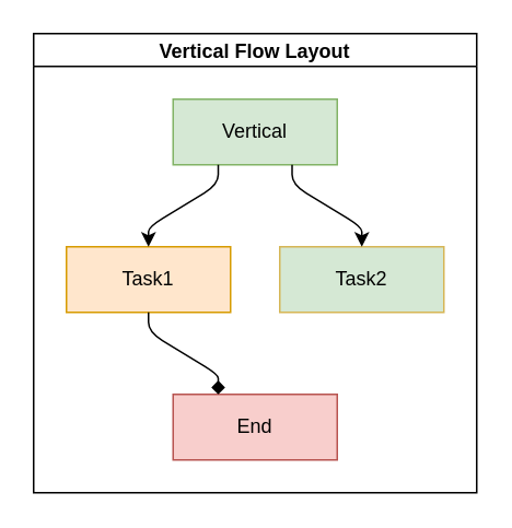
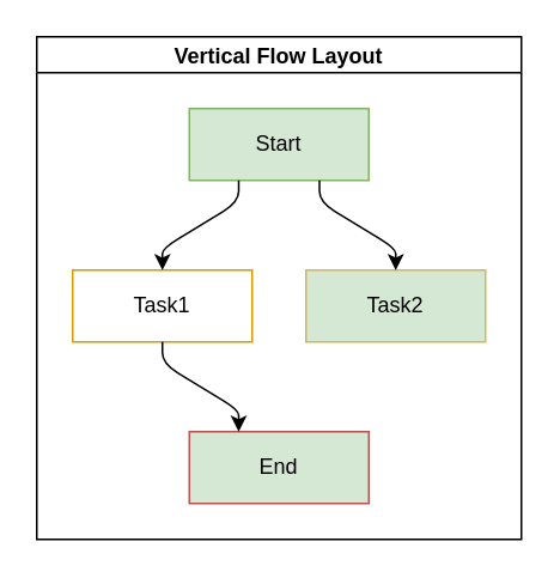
  <mxCell id="0" />
  <mxCell id="1" parent="0" />
  <mxCell id="2" value="Vertical Flow Layout" style="swimlane;startSize=20;horizontal=1;childLayout=flowLayout;flowOrientation=north;resizable=0;interRankCellSpacing=50;containerType=tree;fontSize=12;" vertex="1" parent="1"><mxGeometry x="20" y="20" width="270" height="280" as="geometry" /></mxCell>
- <mxCell id="3" value="Vertical" style="whiteSpace=wrap;html=1;fillColor=#d5e8d4;strokeColor=#82b366;" vertex="1" parent="2"><mxGeometry x="85" y="40" width="100" height="40" as="geometry" /></mxCell>
- <mxCell id="4" value="Task1" style="whiteSpace=wrap;html=1;fillColor=#ffe6cc;strokeColor=#d79b00;" vertex="1" parent="2"><mxGeometry x="20" y="130" width="100" height="40" as="geometry" /></mxCell>
+ <mxCell id="3" value="Start" style="whiteSpace=wrap;html=1;fillColor=#d5e8d4;strokeColor=#82b366;" vertex="1" parent="2"><mxGeometry x="85" y="40" width="100" height="40" as="geometry" /></mxCell>
+ <mxCell id="4" value="Task1" style="whiteSpace=wrap;html=1;fillColor=#ffffff;strokeColor=#d79b00;" vertex="1" parent="2"><mxGeometry x="20" y="130" width="100" height="40" as="geometry" /></mxCell>
  <mxCell id="5" value="" style="html=1;rounded=1;curved=0;sourcePerimeterSpacing=0;targetPerimeterSpacing=0;startSize=6;endSize=6;noEdgeStyle=1;orthogonal=1;" edge="1" parent="2" source="3" target="4"><mxGeometry relative="1" as="geometry"><Array as="points"><mxPoint x="112.5" y="92" /><mxPoint x="70" y="118" /></Array></mxGeometry></mxCell>
  <mxCell id="6" value="Task2" style="whiteSpace=wrap;html=1;fillColor=#d5e8d4;strokeColor=#d6b656;" vertex="1" parent="2"><mxGeometry x="150" y="130" width="100" height="40" as="geometry" /></mxCell>
  <mxCell id="7" value="" style="html=1;rounded=1;curved=0;sourcePerimeterSpacing=0;targetPerimeterSpacing=0;startSize=6;endSize=6;noEdgeStyle=1;orthogonal=1;" edge="1" parent="2" source="3" target="6"><mxGeometry relative="1" as="geometry"><Array as="points"><mxPoint x="157.5" y="92" /><mxPoint x="200" y="118" /></Array></mxGeometry></mxCell>
- <mxCell id="8" value="End" style="whiteSpace=wrap;html=1;fillColor=#f8cecc;strokeColor=#b85450;" vertex="1" parent="2"><mxGeometry x="85" y="220" width="100" height="40" as="geometry" /></mxCell>
- <mxCell id="9" value="" style="html=1;rounded=1;curved=0;sourcePerimeterSpacing=0;targetPerimeterSpacing=0;startSize=6;endSize=6;noEdgeStyle=1;orthogonal=1;endArrow=diamond;" edge="1" parent="2" source="4" target="8"><mxGeometry relative="1" as="geometry"><Array as="points"><mxPoint x="70" y="182" /><mxPoint x="112.5" y="208" /></Array></mxGeometry></mxCell>
+ <mxCell id="8" value="End" style="whiteSpace=wrap;html=1;fillColor=#d5e8d4;strokeColor=#b85450;" vertex="1" parent="2"><mxGeometry x="85" y="220" width="100" height="40" as="geometry" /></mxCell>
+ <mxCell id="9" value="" style="html=1;rounded=1;curved=0;sourcePerimeterSpacing=0;targetPerimeterSpacing=0;startSize=6;endSize=6;noEdgeStyle=1;orthogonal=1;" edge="1" parent="2" source="4" target="8"><mxGeometry relative="1" as="geometry"><Array as="points"><mxPoint x="70" y="182" /><mxPoint x="112.5" y="208" /></Array></mxGeometry></mxCell>
